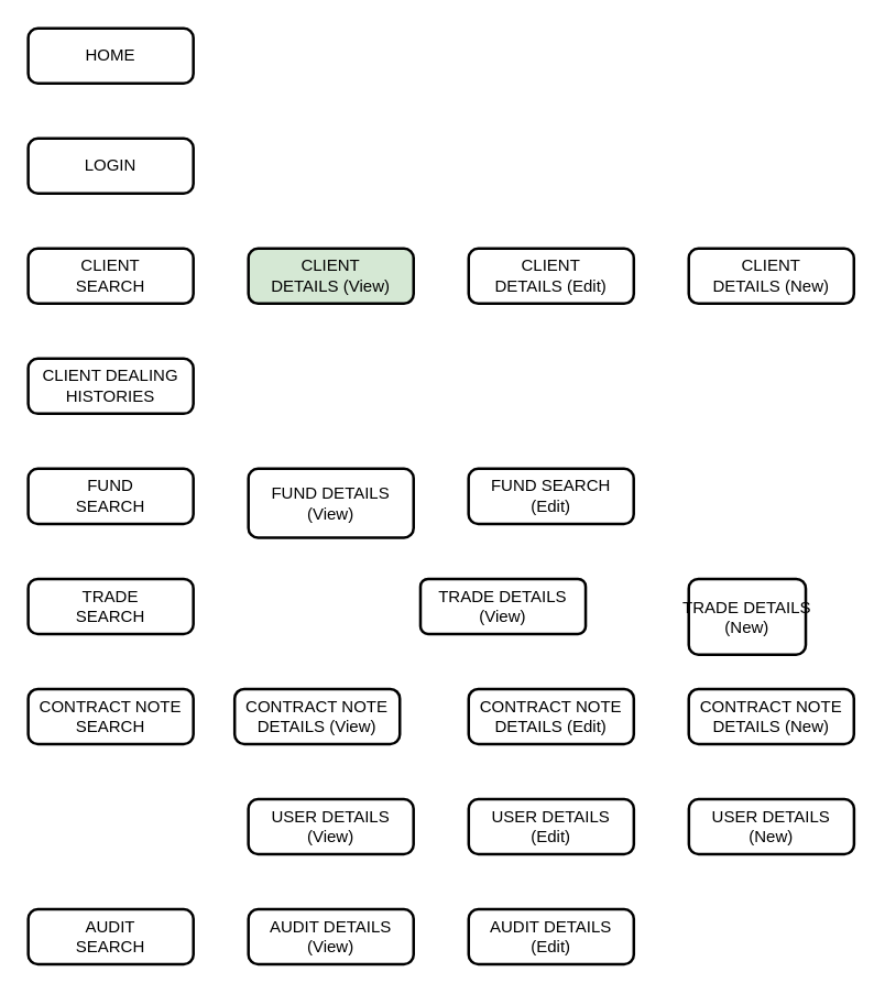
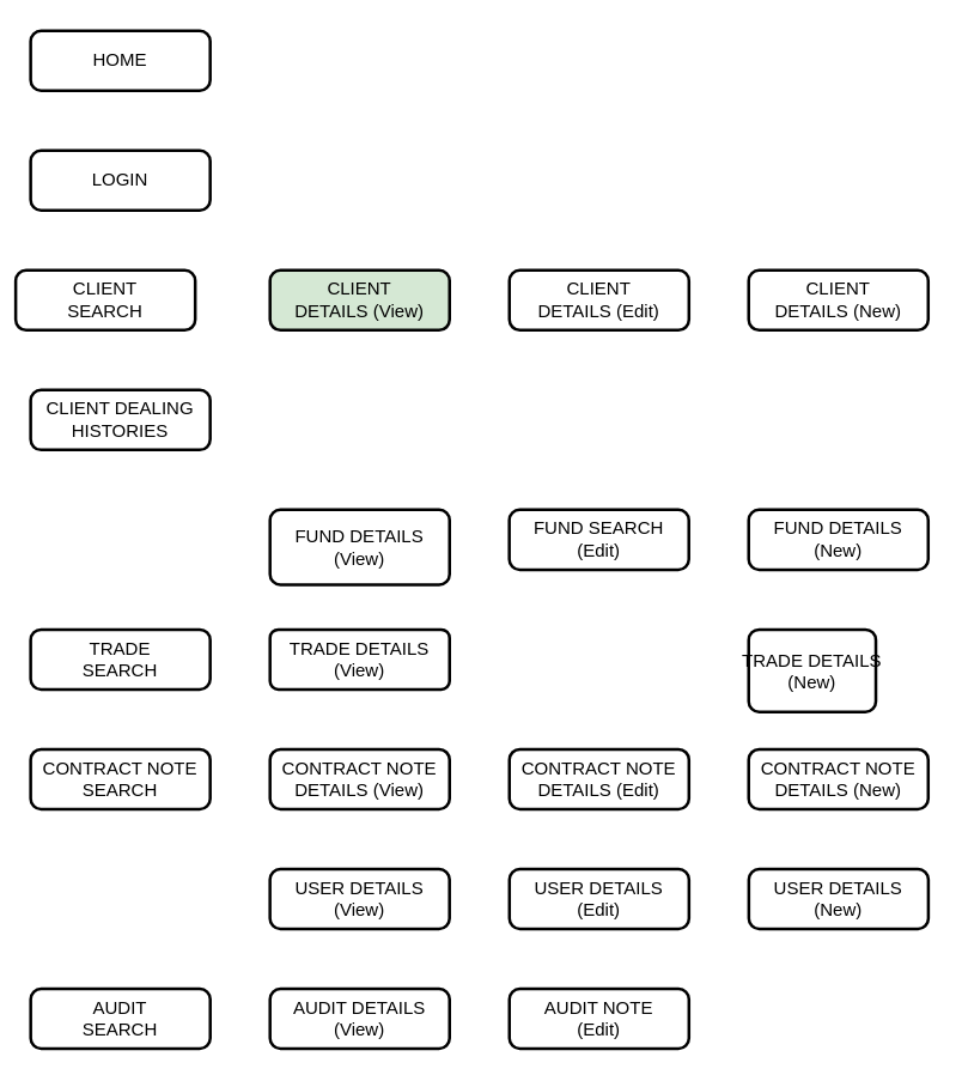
  <mxCell id="0" />
  <mxCell id="1" parent="0" />
  <mxCell id="2" value="HOME" style="rounded=1;whiteSpace=wrap;html=1;absoluteArcSize=1;arcSize=14;strokeWidth=2;" vertex="1" parent="1"><mxGeometry x="20" y="20" width="120" height="40" as="geometry" /></mxCell>
  <mxCell id="3" value="LOGIN" style="rounded=1;whiteSpace=wrap;html=1;absoluteArcSize=1;arcSize=14;strokeWidth=2;" vertex="1" parent="1"><mxGeometry x="20" y="100" width="120" height="40" as="geometry" /></mxCell>
- <mxCell id="4" value="CLIENT&lt;div&gt;SEARCH&lt;/div&gt;" style="rounded=1;whiteSpace=wrap;html=1;absoluteArcSize=1;arcSize=14;strokeWidth=2;" vertex="1" parent="1"><mxGeometry x="20" y="180" width="120" height="40" as="geometry" /></mxCell>
- <mxCell id="5" value="FUND&lt;div&gt;&lt;span style=&quot;background-color: initial;&quot;&gt;SEARCH&lt;/span&gt;&lt;br&gt;&lt;/div&gt;" style="rounded=1;whiteSpace=wrap;html=1;absoluteArcSize=1;arcSize=14;strokeWidth=2;" vertex="1" parent="1"><mxGeometry x="20" y="340" width="120" height="40" as="geometry" /></mxCell>
+ <mxCell id="4" value="CLIENT&lt;div&gt;SEARCH&lt;/div&gt;" style="rounded=1;whiteSpace=wrap;html=1;absoluteArcSize=1;arcSize=14;strokeWidth=2;" vertex="1" parent="1"><mxGeometry x="10" y="180" width="120" height="40" as="geometry" /></mxCell>
  <mxCell id="6" value="TRADE&lt;div&gt;&lt;span style=&quot;background-color: initial;&quot;&gt;SEARCH&lt;/span&gt;&lt;br&gt;&lt;/div&gt;" style="rounded=1;whiteSpace=wrap;html=1;absoluteArcSize=1;arcSize=14;strokeWidth=2;" vertex="1" parent="1"><mxGeometry x="20" y="420" width="120" height="40" as="geometry" /></mxCell>
  <mxCell id="7" value="CLIENT&lt;div&gt;DETAILS (View)&lt;/div&gt;" style="rounded=1;whiteSpace=wrap;html=1;absoluteArcSize=1;arcSize=14;strokeWidth=2;fillColor=#d5e8d4;" vertex="1" parent="1"><mxGeometry x="180" y="180" width="120" height="40" as="geometry" /></mxCell>
  <mxCell id="8" value="CLIENT&lt;div&gt;DETAILS (Edit)&lt;/div&gt;" style="rounded=1;whiteSpace=wrap;html=1;absoluteArcSize=1;arcSize=14;strokeWidth=2;" vertex="1" parent="1"><mxGeometry x="340" y="180" width="120" height="40" as="geometry" /></mxCell>
  <mxCell id="9" value="CLIENT DEALING&lt;div&gt;HISTORIES&lt;/div&gt;" style="rounded=1;whiteSpace=wrap;html=1;absoluteArcSize=1;arcSize=14;strokeWidth=2;" vertex="1" parent="1"><mxGeometry x="20" y="260" width="120" height="40" as="geometry" /></mxCell>
  <mxCell id="10" value="CLIENT&lt;div&gt;DETAILS (New)&lt;/div&gt;" style="rounded=1;whiteSpace=wrap;html=1;absoluteArcSize=1;arcSize=14;strokeWidth=2;" vertex="1" parent="1"><mxGeometry x="499.93" y="180" width="120" height="40" as="geometry" /></mxCell>
  <mxCell id="11" value="FUND DETAILS&lt;div&gt;(View)&lt;/div&gt;" style="rounded=1;whiteSpace=wrap;html=1;absoluteArcSize=1;arcSize=14;strokeWidth=2;" vertex="1" parent="1"><mxGeometry x="180" y="340" width="120" height="50" as="geometry" /></mxCell>
  <mxCell id="12" value="&lt;div&gt;FUND SEARCH&lt;/div&gt;&lt;div&gt;(Edit)&lt;/div&gt;" style="rounded=1;whiteSpace=wrap;html=1;absoluteArcSize=1;arcSize=14;strokeWidth=2;" vertex="1" parent="1"><mxGeometry x="339.93" y="340" width="120" height="40" as="geometry" /></mxCell>
- <mxCell id="14" value="TRADE DETAILS&lt;div&gt;(View)&lt;/div&gt;" style="whiteSpace=wrap;html=1;rounded=1;arcSize=14;strokeWidth=2;" vertex="1" parent="1"><mxGeometry x="305" y="420" width="120" height="40" as="geometry" /></mxCell>
+ <mxCell id="13" value="FUND DETAILS&lt;div&gt;(New)&lt;/div&gt;" style="rounded=1;whiteSpace=wrap;html=1;absoluteArcSize=1;arcSize=14;strokeWidth=2;" vertex="1" parent="1"><mxGeometry x="499.93" y="340" width="120" height="40" as="geometry" /></mxCell>
+ <mxCell id="14" value="TRADE DETAILS&lt;div&gt;(View)&lt;/div&gt;" style="whiteSpace=wrap;html=1;rounded=1;arcSize=14;strokeWidth=2;" vertex="1" parent="1"><mxGeometry x="180" y="420" width="120" height="40" as="geometry" /></mxCell>
  <mxCell id="15" value="TRADE&amp;nbsp;&lt;span style=&quot;background-color: initial;&quot;&gt;DETAILS&lt;/span&gt;&lt;div&gt;&lt;span style=&quot;background-color: initial;&quot;&gt;(New)&lt;/span&gt;&lt;/div&gt;" style="rounded=1;whiteSpace=wrap;html=1;absoluteArcSize=1;arcSize=14;strokeWidth=2;" vertex="1" parent="1"><mxGeometry x="499.93" y="420" width="85" height="55" as="geometry" /></mxCell>
  <mxCell id="16" value="&lt;div&gt;&lt;span style=&quot;background-color: initial;&quot;&gt;CONTRACT NOTE&lt;/span&gt;&lt;/div&gt;&lt;div&gt;&lt;span style=&quot;background-color: initial;&quot;&gt;DETAILS&amp;nbsp;&lt;/span&gt;&lt;span style=&quot;background-color: initial;&quot;&gt;(New)&lt;/span&gt;&lt;/div&gt;" style="rounded=1;whiteSpace=wrap;html=1;absoluteArcSize=1;arcSize=14;strokeWidth=2;" vertex="1" parent="1"><mxGeometry x="499.93" y="500" width="120" height="40" as="geometry" /></mxCell>
  <mxCell id="17" value="&lt;div&gt;&lt;span style=&quot;background-color: initial;&quot;&gt;CONTRACT NOTE&lt;/span&gt;&lt;/div&gt;&lt;div&gt;&lt;span style=&quot;background-color: initial;&quot;&gt;SEARCH&lt;/span&gt;&lt;br&gt;&lt;/div&gt;" style="rounded=1;whiteSpace=wrap;html=1;absoluteArcSize=1;arcSize=14;strokeWidth=2;" vertex="1" parent="1"><mxGeometry x="20" y="500" width="120" height="40" as="geometry" /></mxCell>
- <mxCell id="18" value="&lt;div&gt;&lt;span style=&quot;background-color: initial;&quot;&gt;CONTRACT NOTE&lt;/span&gt;&lt;/div&gt;&lt;div&gt;DETAILS (View)&lt;/div&gt;" style="rounded=1;whiteSpace=wrap;html=1;absoluteArcSize=1;arcSize=14;strokeWidth=2;" vertex="1" parent="1"><mxGeometry x="170" y="500" width="120" height="40" as="geometry" /></mxCell>
+ <mxCell id="18" value="&lt;div&gt;&lt;span style=&quot;background-color: initial;&quot;&gt;CONTRACT NOTE&lt;/span&gt;&lt;/div&gt;&lt;div&gt;DETAILS (View)&lt;/div&gt;" style="rounded=1;whiteSpace=wrap;html=1;absoluteArcSize=1;arcSize=14;strokeWidth=2;" vertex="1" parent="1"><mxGeometry x="180" y="500" width="120" height="40" as="geometry" /></mxCell>
  <mxCell id="19" value="&lt;div&gt;&lt;span style=&quot;background-color: initial;&quot;&gt;CONTRACT NOTE&lt;/span&gt;&lt;/div&gt;&lt;div&gt;DETAILS (Edit)&lt;/div&gt;" style="rounded=1;whiteSpace=wrap;html=1;absoluteArcSize=1;arcSize=14;strokeWidth=2;" vertex="1" parent="1"><mxGeometry x="340" y="500" width="120" height="40" as="geometry" /></mxCell>
  <mxCell id="20" value="USER DETAILS&lt;div&gt;(Edit)&lt;/div&gt;" style="rounded=1;whiteSpace=wrap;html=1;absoluteArcSize=1;arcSize=14;strokeWidth=2;" vertex="1" parent="1"><mxGeometry x="340.03" y="580" width="120" height="40" as="geometry" /></mxCell>
  <mxCell id="21" value="USER DETAILS&lt;div&gt;(View)&lt;/div&gt;" style="rounded=1;whiteSpace=wrap;html=1;absoluteArcSize=1;arcSize=14;strokeWidth=2;" vertex="1" parent="1"><mxGeometry x="179.96" y="580" width="120" height="40" as="geometry" /></mxCell>
  <mxCell id="22" value="USER DETAILS&lt;div&gt;(New)&lt;/div&gt;" style="rounded=1;whiteSpace=wrap;html=1;absoluteArcSize=1;arcSize=14;strokeWidth=2;" vertex="1" parent="1"><mxGeometry x="500.03" y="580" width="120" height="40" as="geometry" /></mxCell>
  <mxCell id="23" value="AUDIT&lt;div&gt;SEARCH&lt;/div&gt;" style="rounded=1;whiteSpace=wrap;html=1;absoluteArcSize=1;arcSize=14;strokeWidth=2;" vertex="1" parent="1"><mxGeometry x="20.03" y="660" width="120" height="40" as="geometry" /></mxCell>
- <mxCell id="24" value="AUDIT DETAILS&lt;div&gt;(Edit)&lt;/div&gt;" style="rounded=1;whiteSpace=wrap;html=1;absoluteArcSize=1;arcSize=14;strokeWidth=2;" vertex="1" parent="1"><mxGeometry x="340" y="660" width="120" height="40" as="geometry" /></mxCell>
+ <mxCell id="24" value="AUDIT NOTE&lt;div&gt;(Edit)&lt;/div&gt;" style="rounded=1;whiteSpace=wrap;html=1;absoluteArcSize=1;arcSize=14;strokeWidth=2;" vertex="1" parent="1"><mxGeometry x="340" y="660" width="120" height="40" as="geometry" /></mxCell>
  <mxCell id="25" value="AUDIT DETAILS&lt;div&gt;(View)&lt;/div&gt;" style="rounded=1;whiteSpace=wrap;html=1;absoluteArcSize=1;arcSize=14;strokeWidth=2;" vertex="1" parent="1"><mxGeometry x="180" y="660" width="120" height="40" as="geometry" /></mxCell>
